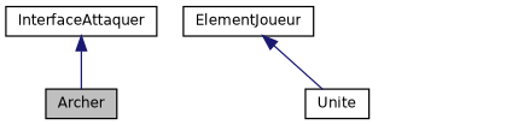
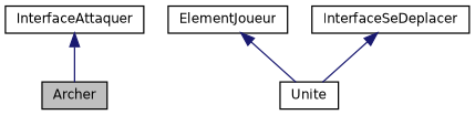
  digraph {
    node [color=black fillcolor=white fontname=Helvetica fontsize=10 shape=record style=filled]
    edge [color=midnightblue dir=back fontname=Helvetica fontsize=10 labelfontname=Helvetica labelfontsize=10 style=solid]
    n1 [fillcolor=grey75 fontcolor=black height=0.2 label=Archer width=0.4]
    n2 [height=0.2 label=Unite width=0.4]
    n3 [height=0.2 label=ElementJoueur width=0.4]
+   n4 [height=0.2 label=InterfaceSeDeplacer width=0.4]
    n5 [height=0.2 label=InterfaceAttaquer width=0.4]
    n3 -> n2
+   n4 -> n2
    n5 -> n1
  }
